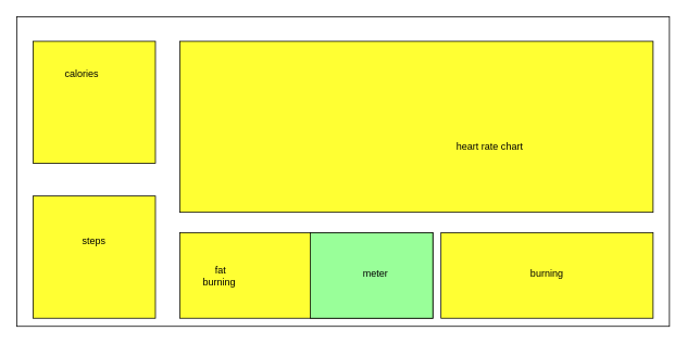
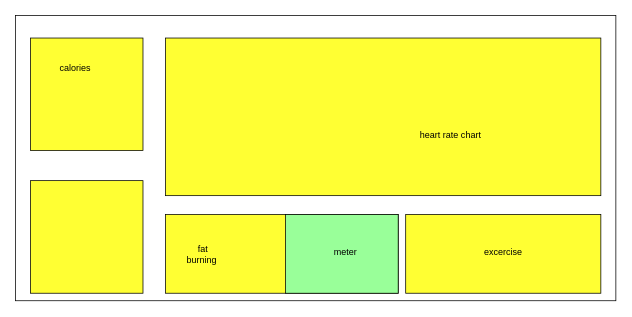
  <mxCell id="0" />
  <mxCell id="1" parent="0" />
  <mxCell id="2" value="" style="group" vertex="1" connectable="0" parent="1"><mxGeometry x="20" y="20" width="800" height="380" as="geometry" /></mxCell>
  <mxCell id="3" value="" style="rounded=0;whiteSpace=wrap;html=1;" vertex="1" parent="2"><mxGeometry width="800" height="380" as="geometry" /></mxCell>
  <mxCell id="4" value="" style="whiteSpace=wrap;html=1;aspect=fixed;fillColor=#FFFF33;" vertex="1" parent="2"><mxGeometry x="20" y="30" width="150" height="150" as="geometry" /></mxCell>
  <mxCell id="5" value="" style="rounded=0;whiteSpace=wrap;html=1;fillColor=#FFFF33;" vertex="1" parent="2"><mxGeometry x="200" y="30" width="580" height="210" as="geometry" /></mxCell>
  <mxCell id="6" value="" style="whiteSpace=wrap;html=1;aspect=fixed;fillColor=#FFFF33;" vertex="1" parent="2"><mxGeometry x="20" y="220" width="150" height="150" as="geometry" /></mxCell>
  <mxCell id="7" value="calories" style="text;html=1;strokeColor=none;fillColor=none;align=center;verticalAlign=middle;whiteSpace=wrap;rounded=0;" vertex="1" parent="2"><mxGeometry x="60" y="60" width="40" height="20" as="geometry" /></mxCell>
- <mxCell id="8" value="steps" style="text;html=1;strokeColor=none;fillColor=none;align=center;verticalAlign=middle;whiteSpace=wrap;rounded=0;" vertex="1" parent="2"><mxGeometry x="75" y="265" width="40" height="20" as="geometry" /></mxCell>
  <mxCell id="9" value="fat burning" style="text;html=1;strokeColor=none;fillColor=none;align=center;verticalAlign=middle;whiteSpace=wrap;rounded=0;" vertex="1" parent="2"><mxGeometry x="320" y="305" width="40" height="20" as="geometry" /></mxCell>
  <mxCell id="10" value="Meter" style="text;html=1;strokeColor=none;fillColor=none;align=center;verticalAlign=middle;whiteSpace=wrap;rounded=0;" vertex="1" parent="2"><mxGeometry x="610" y="305" width="40" height="20" as="geometry" /></mxCell>
  <mxCell id="11" value="" style="rounded=0;whiteSpace=wrap;html=1;fillColor=#FFFF33;" vertex="1" parent="2"><mxGeometry x="520" y="265" width="260" height="105" as="geometry" /></mxCell>
  <mxCell id="12" value="" style="rounded=0;whiteSpace=wrap;html=1;fillColor=#FFFF33;" vertex="1" parent="2"><mxGeometry x="200" y="265" width="310" height="105" as="geometry" /></mxCell>
  <mxCell id="13" value="fat burning&amp;nbsp;" style="text;html=1;strokeColor=none;fillColor=none;align=center;verticalAlign=middle;whiteSpace=wrap;rounded=0;" vertex="1" parent="2"><mxGeometry x="230" y="307.5" width="40" height="20" as="geometry" /></mxCell>
  <mxCell id="14" value="" style="rounded=0;whiteSpace=wrap;html=1;fillColor=#99FF99;" vertex="1" parent="2"><mxGeometry x="360" y="265" width="150" height="105" as="geometry" /></mxCell>
  <mxCell id="15" value="meter" style="text;html=1;strokeColor=none;fillColor=none;align=center;verticalAlign=middle;whiteSpace=wrap;rounded=0;" vertex="1" parent="2"><mxGeometry x="420" y="305" width="40" height="20" as="geometry" /></mxCell>
- <mxCell id="16" value="burning" style="text;html=1;strokeColor=none;fillColor=none;align=center;verticalAlign=middle;whiteSpace=wrap;rounded=0;" vertex="1" parent="2"><mxGeometry x="630" y="305" width="40" height="20" as="geometry" /></mxCell>
+ <mxCell id="16" value="excercise" style="text;html=1;strokeColor=none;fillColor=none;align=center;verticalAlign=middle;whiteSpace=wrap;rounded=0;" vertex="1" parent="2"><mxGeometry x="630" y="305" width="40" height="20" as="geometry" /></mxCell>
  <mxCell id="17" value="heart rate chart" style="text;html=1;strokeColor=none;fillColor=none;align=center;verticalAlign=middle;whiteSpace=wrap;rounded=0;" vertex="1" parent="2"><mxGeometry x="535" y="150" width="90" height="20" as="geometry" /></mxCell>
